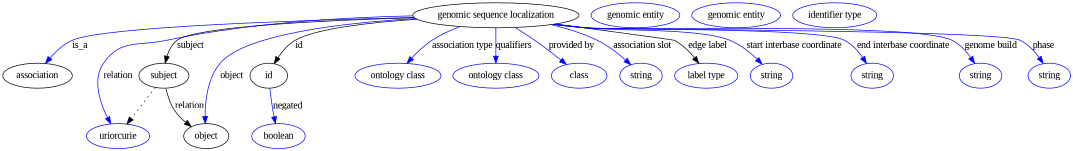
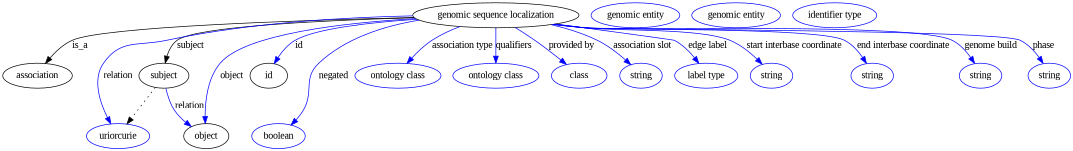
  digraph {
    fontname="Liberation Serif"
    node [fontname="Liberation Serif" color=blue]
    edge [fontname="Liberation Serif" color=blue style=solid]
    n1 [height=0.5 label="genomic sequence localization" width=3.2955 color=""]
    association [height=0.5 width=1.3723 color=""]
    subject [height=0.5 width=0.97656 color=""]
    n4 [height=0.5 label=uriorcurie width=1.2492]
    object [height=0.5 width=0.88096 color=""]
    id [height=0.5 width=0.75 color=""]
    n7 [height=0.5 label=boolean width=1.0584]
    n8 [height=0.5 label="ontology class" width=1.6931]
    n9 [height=0.5 label="ontology class" width=1.6931]
    n10 [height=0.5 label=class width=1.1129]
    n11 [height=0.5 label=string width=0.8403]
    n12 [height=0.5 label="label type" width=1.2425]
    n13 [height=0.5 label=string width=0.8403]
    n14 [height=0.5 label=string width=0.8403]
    n15 [height=0.5 label=string width=0.8403]
    n16 [height=0.5 label=string width=0.8403]
    n17 [height=0.5 label="genomic entity" width=1.7475]
    n18 [height=0.5 label="genomic entity" width=1.7475]
    n19 [height=0.5 label="identifier type" width=1.652]
-   n1 -> association [label=is_a style=""]
+   n1 -> association [label=is_a color="" style=""]
    n1 -> subject [color=black label=subject]
    n1 -> n4 [label=relation]
    n1 -> object [label=object]
-   n1 -> id [color=black label=id]
-   id -> n7 [label=negated]
+   n1 -> id [label=id]
+   n1 -> n7 [label=negated]
    n1 -> n8 [label="association type"]
    n1 -> n9 [label=qualifiers]
    n1 -> n10 [label="provided by"]
    n1 -> n11 [label="association slot"]
-   n1 -> n12 [color=black label="edge label"]
+   n1 -> n12 [label="edge label"]
    n1 -> n13 [label="start interbase coordinate"]
    n1 -> n14 [label="end interbase coordinate"]
    n1 -> n15 [label="genome build"]
    n1 -> n16 [label=phase]
    subject -> n4 [style=dotted color=""]
-   subject -> object [label=relation color="" style=""]
+   subject -> object [label=relation style=""]
  }
